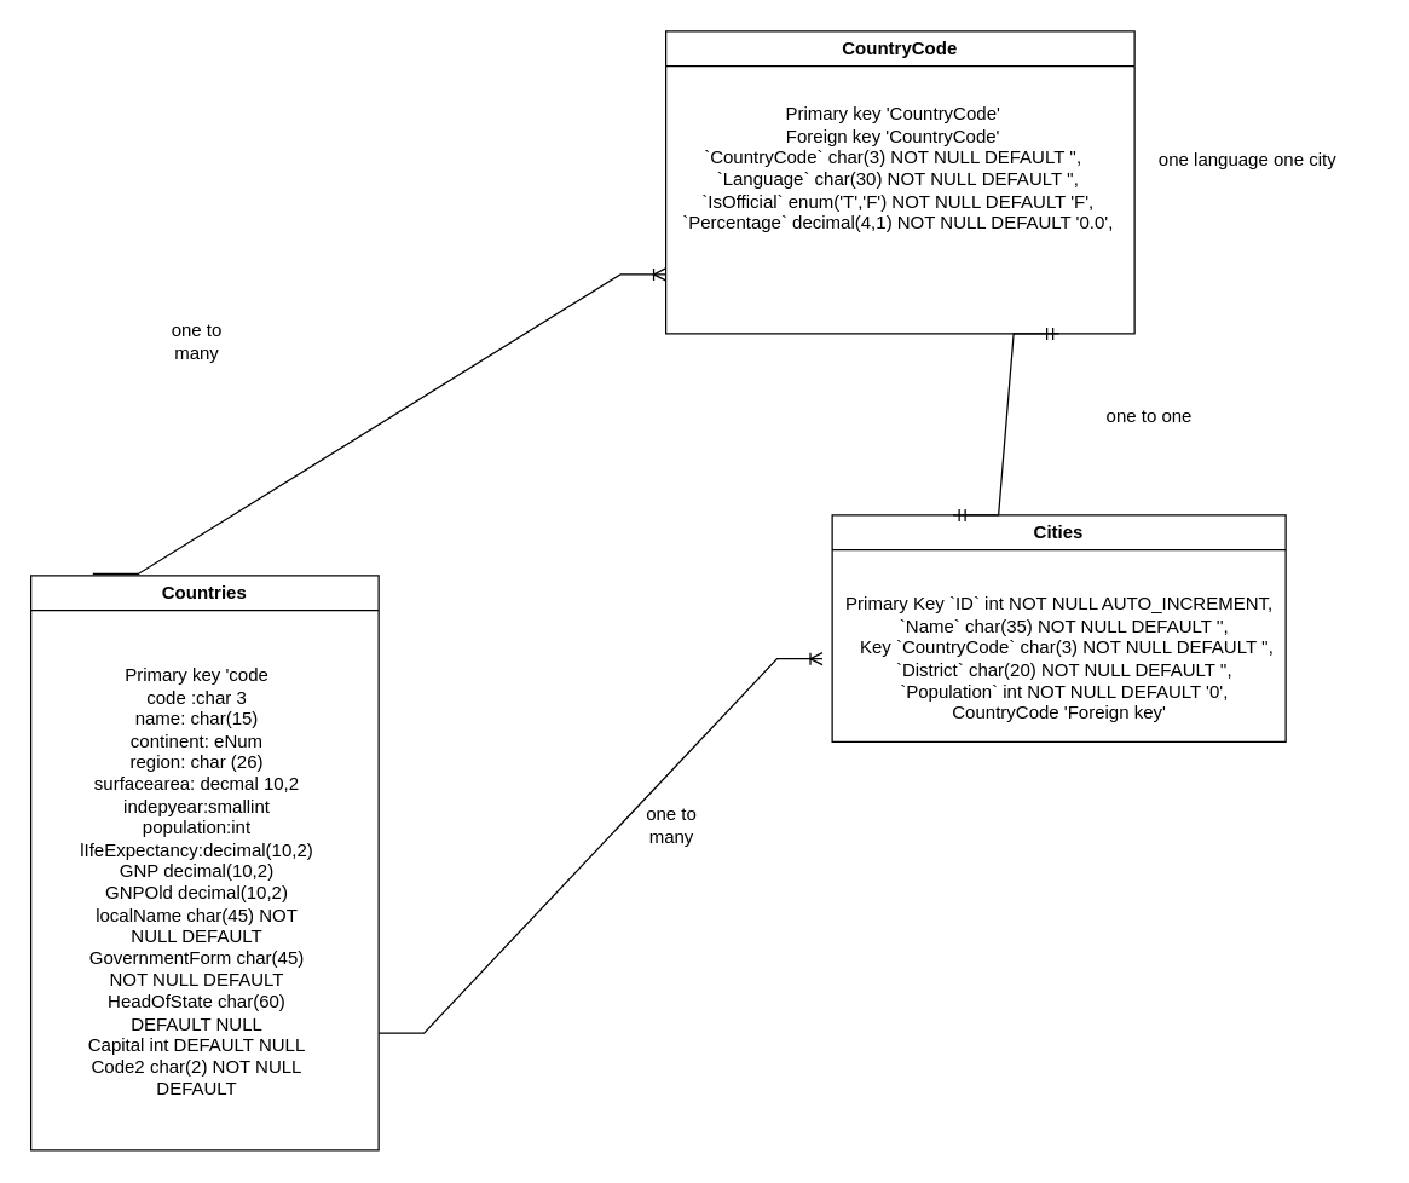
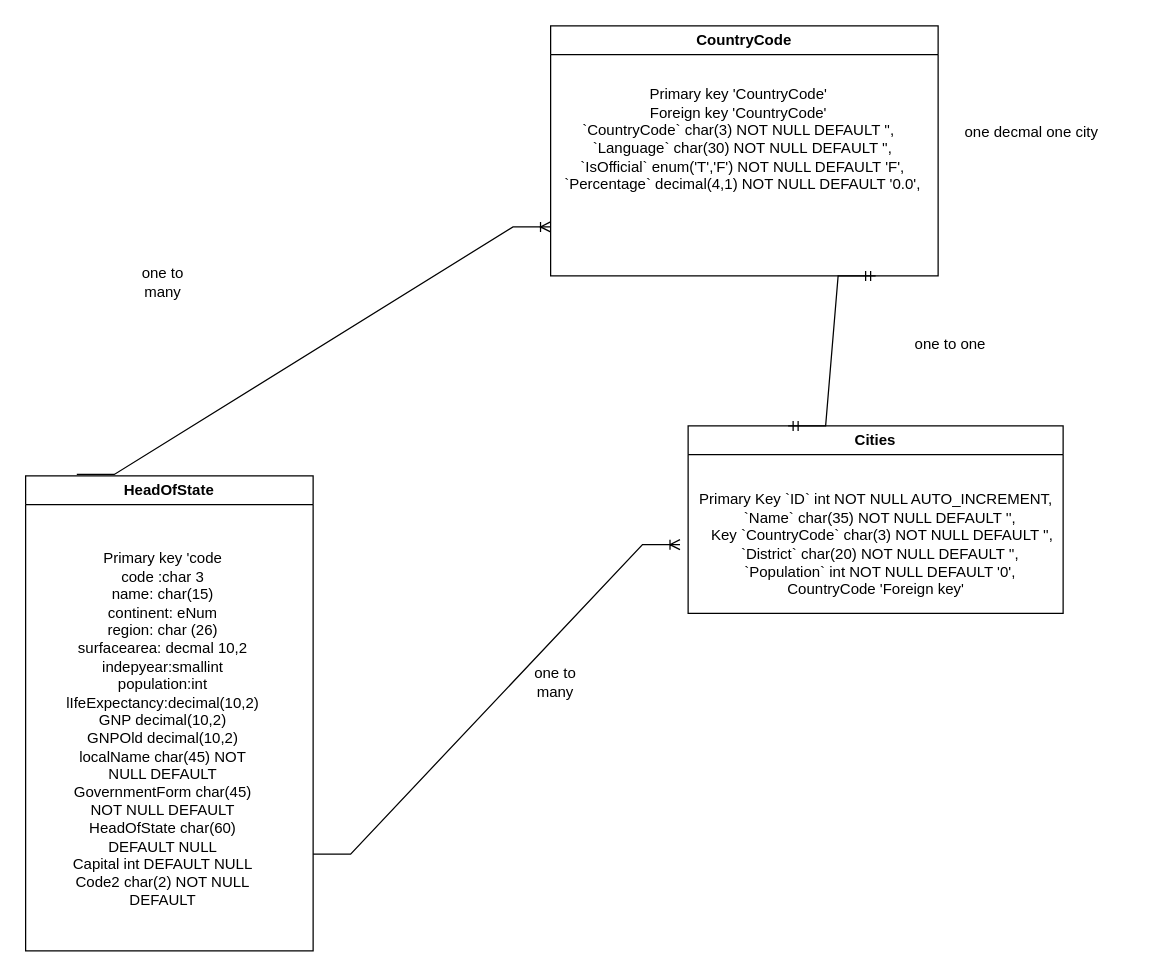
  <mxCell id="0" />
  <mxCell id="1" parent="0" />
- <mxCell id="2" value="Countries" style="swimlane;whiteSpace=wrap;html=1;" parent="1" vertex="1"><mxGeometry x="20" y="380" width="230" height="380" as="geometry" /></mxCell>
+ <mxCell id="2" value="HeadOfState" style="swimlane;whiteSpace=wrap;html=1;" parent="1" vertex="1"><mxGeometry x="20" y="380" width="230" height="380" as="geometry" /></mxCell>
  <mxCell id="3" value="Primary key 'code&lt;br&gt;code :char 3&lt;br&gt;name: char(15)&lt;br&gt;continent: eNum&lt;br&gt;region: char (26)&lt;br&gt;surfacearea: decmal 10,2&lt;br&gt;indepyear:smallint&lt;br&gt;population:int&lt;br&gt;lIfeExpectancy:decimal(10,2)&lt;br&gt;GNP decimal(10,2)&lt;br&gt;GNPOld decimal(10,2)&lt;br&gt;localName char(45) NOT NULL DEFAULT&lt;br&gt;GovernmentForm char(45) NOT NULL DEFAULT&lt;br&gt;HeadOfState char(60) DEFAULT NULL&lt;br&gt;Capital int DEFAULT NULL&lt;br&gt;Code2 char(2) NOT NULL DEFAULT&lt;br&gt;&lt;div&gt;&lt;br&gt;&lt;/div&gt;" style="text;html=1;strokeColor=none;fillColor=none;align=center;verticalAlign=middle;whiteSpace=wrap;rounded=0;" parent="2" vertex="1"><mxGeometry x="30" y="40" width="160" height="340" as="geometry" /></mxCell>
  <mxCell id="4" value="Cities" style="swimlane;whiteSpace=wrap;html=1;" parent="1" vertex="1"><mxGeometry x="550" y="340" width="300" height="150" as="geometry" /></mxCell>
  <mxCell id="5" value="&lt;div&gt;Primary Key `ID` int NOT NULL AUTO_INCREMENT,&lt;/div&gt;&lt;div&gt;&amp;nbsp; `Name` char(35) NOT NULL DEFAULT '',&lt;/div&gt;&lt;div&gt;&amp;nbsp; &amp;nbsp;Key `CountryCode` char(3) NOT NULL DEFAULT '',&lt;/div&gt;&lt;div&gt;&amp;nbsp; `District` char(20) NOT NULL DEFAULT '',&lt;/div&gt;&lt;div&gt;&amp;nbsp; `Population` int NOT NULL DEFAULT '0',&lt;/div&gt;&lt;div&gt;CountryCode 'Foreign key'&lt;/div&gt;" style="text;html=1;strokeColor=none;fillColor=none;align=center;verticalAlign=middle;whiteSpace=wrap;rounded=0;" parent="4" vertex="1"><mxGeometry x="-6.5" y="20" width="313" height="150" as="geometry" /></mxCell>
  <mxCell id="6" value="CountryCode" style="swimlane;whiteSpace=wrap;html=1;" parent="1" vertex="1"><mxGeometry x="440" y="20" width="310" height="200" as="geometry" /></mxCell>
  <mxCell id="7" value="&lt;div&gt;Primary key 'CountryCode'&lt;/div&gt;&lt;div&gt;Foreign key 'CountryCode'&lt;/div&gt;&lt;div&gt;`CountryCode` char(3) NOT NULL DEFAULT '',&lt;/div&gt;&lt;div&gt;&amp;nbsp; `Language` char(30) NOT NULL&amp;nbsp;&lt;span style=&quot;background-color: initial;&quot;&gt;DEFAULT '',&lt;/span&gt;&lt;/div&gt;&lt;div&gt;&amp;nbsp; `IsOfficial` enum('T','F') NOT NULL DEFAULT 'F',&lt;/div&gt;&lt;div&gt;&amp;nbsp; `Percentage` decimal(4,1) NOT NULL DEFAULT '0.0',&lt;/div&gt;&lt;div&gt;&lt;br&gt;&lt;/div&gt;" style="text;html=1;align=center;verticalAlign=middle;resizable=0;points=[];autosize=1;strokeColor=none;fillColor=none;" parent="6" vertex="1"><mxGeometry x="-10" y="43" width="320" height="110" as="geometry" /></mxCell>
- <mxCell id="8" value="one language one city" style="text;html=1;strokeColor=none;fillColor=none;align=center;verticalAlign=middle;whiteSpace=wrap;rounded=0;" parent="1" vertex="1"><mxGeometry x="740" y="90" width="170" height="30" as="geometry" /></mxCell>
+ <mxCell id="8" value="one decmal one city" style="text;html=1;strokeColor=none;fillColor=none;align=center;verticalAlign=middle;whiteSpace=wrap;rounded=0;" parent="1" vertex="1"><mxGeometry x="740" y="90" width="170" height="30" as="geometry" /></mxCell>
  <mxCell id="9" value="" style="edgeStyle=entityRelationEdgeStyle;fontSize=12;html=1;endArrow=ERoneToMany;rounded=0;entryX=0.031;entryY=1.071;entryDx=0;entryDy=0;entryPerimeter=0;exitX=0.178;exitY=-0.003;exitDx=0;exitDy=0;exitPerimeter=0;" parent="1" source="2" target="7" edge="1"><mxGeometry width="100" height="100" relative="1" as="geometry"><mxPoint x="70" y="370" as="sourcePoint" /><mxPoint x="170" y="270" as="targetPoint" /></mxGeometry></mxCell>
  <mxCell id="10" value="one to many" style="text;html=1;strokeColor=none;fillColor=none;align=center;verticalAlign=middle;whiteSpace=wrap;rounded=0;" parent="1" vertex="1"><mxGeometry x="100" y="210" width="60" height="30" as="geometry" /></mxCell>
  <mxCell id="11" value="" style="edgeStyle=entityRelationEdgeStyle;fontSize=12;html=1;endArrow=ERoneToMany;rounded=0;exitX=0.157;exitY=-0.013;exitDx=0;exitDy=0;exitPerimeter=0;" parent="1" target="5" edge="1"><mxGeometry width="100" height="100" relative="1" as="geometry"><mxPoint x="250" y="682.55" as="sourcePoint" /><mxPoint x="443.81" y="457.46" as="targetPoint" /></mxGeometry></mxCell>
  <mxCell id="12" value="one to many" style="text;html=1;strokeColor=none;fillColor=none;align=center;verticalAlign=middle;whiteSpace=wrap;rounded=0;" parent="1" vertex="1"><mxGeometry x="414" y="530" width="60" height="30" as="geometry" /></mxCell>
  <mxCell id="13" value="one to one" style="text;html=1;strokeColor=none;fillColor=none;align=center;verticalAlign=middle;whiteSpace=wrap;rounded=0;" parent="1" vertex="1"><mxGeometry x="730" y="260" width="60" height="30" as="geometry" /></mxCell>
  <mxCell id="14" value="" style="edgeStyle=entityRelationEdgeStyle;fontSize=12;html=1;endArrow=ERmandOne;startArrow=ERmandOne;rounded=0;" parent="1" edge="1"><mxGeometry width="100" height="100" relative="1" as="geometry"><mxPoint x="630" y="340" as="sourcePoint" /><mxPoint x="700" y="220" as="targetPoint" /></mxGeometry></mxCell>
